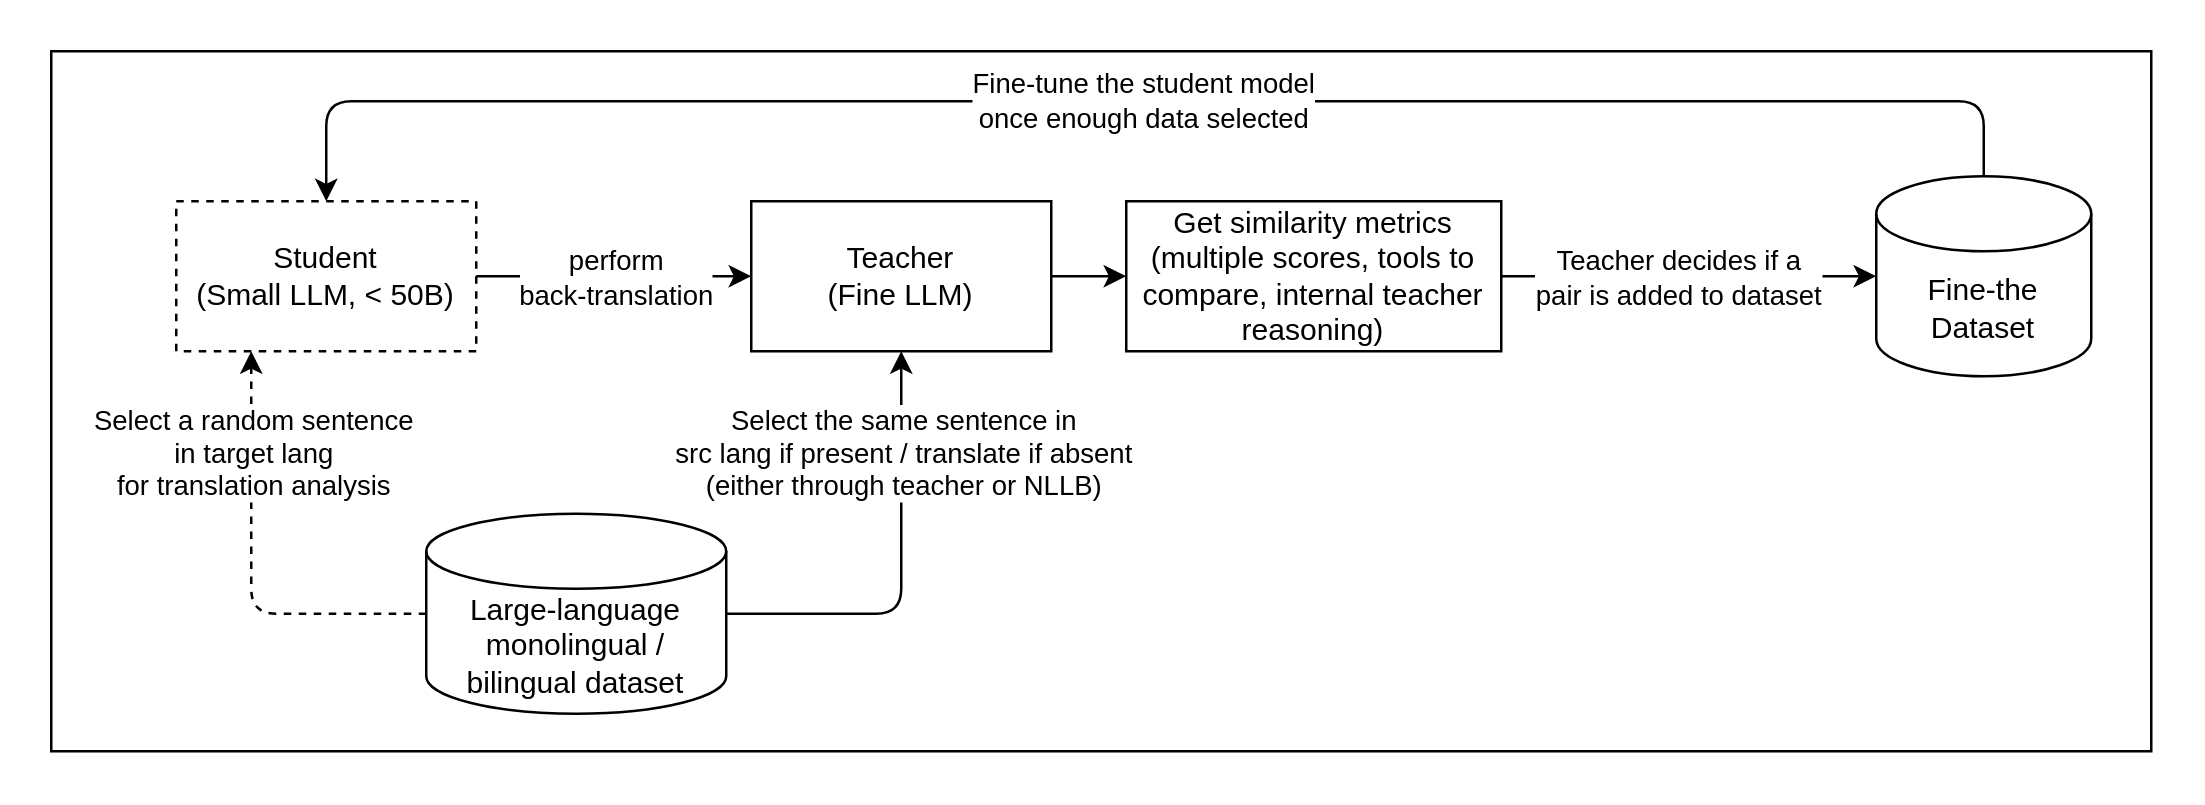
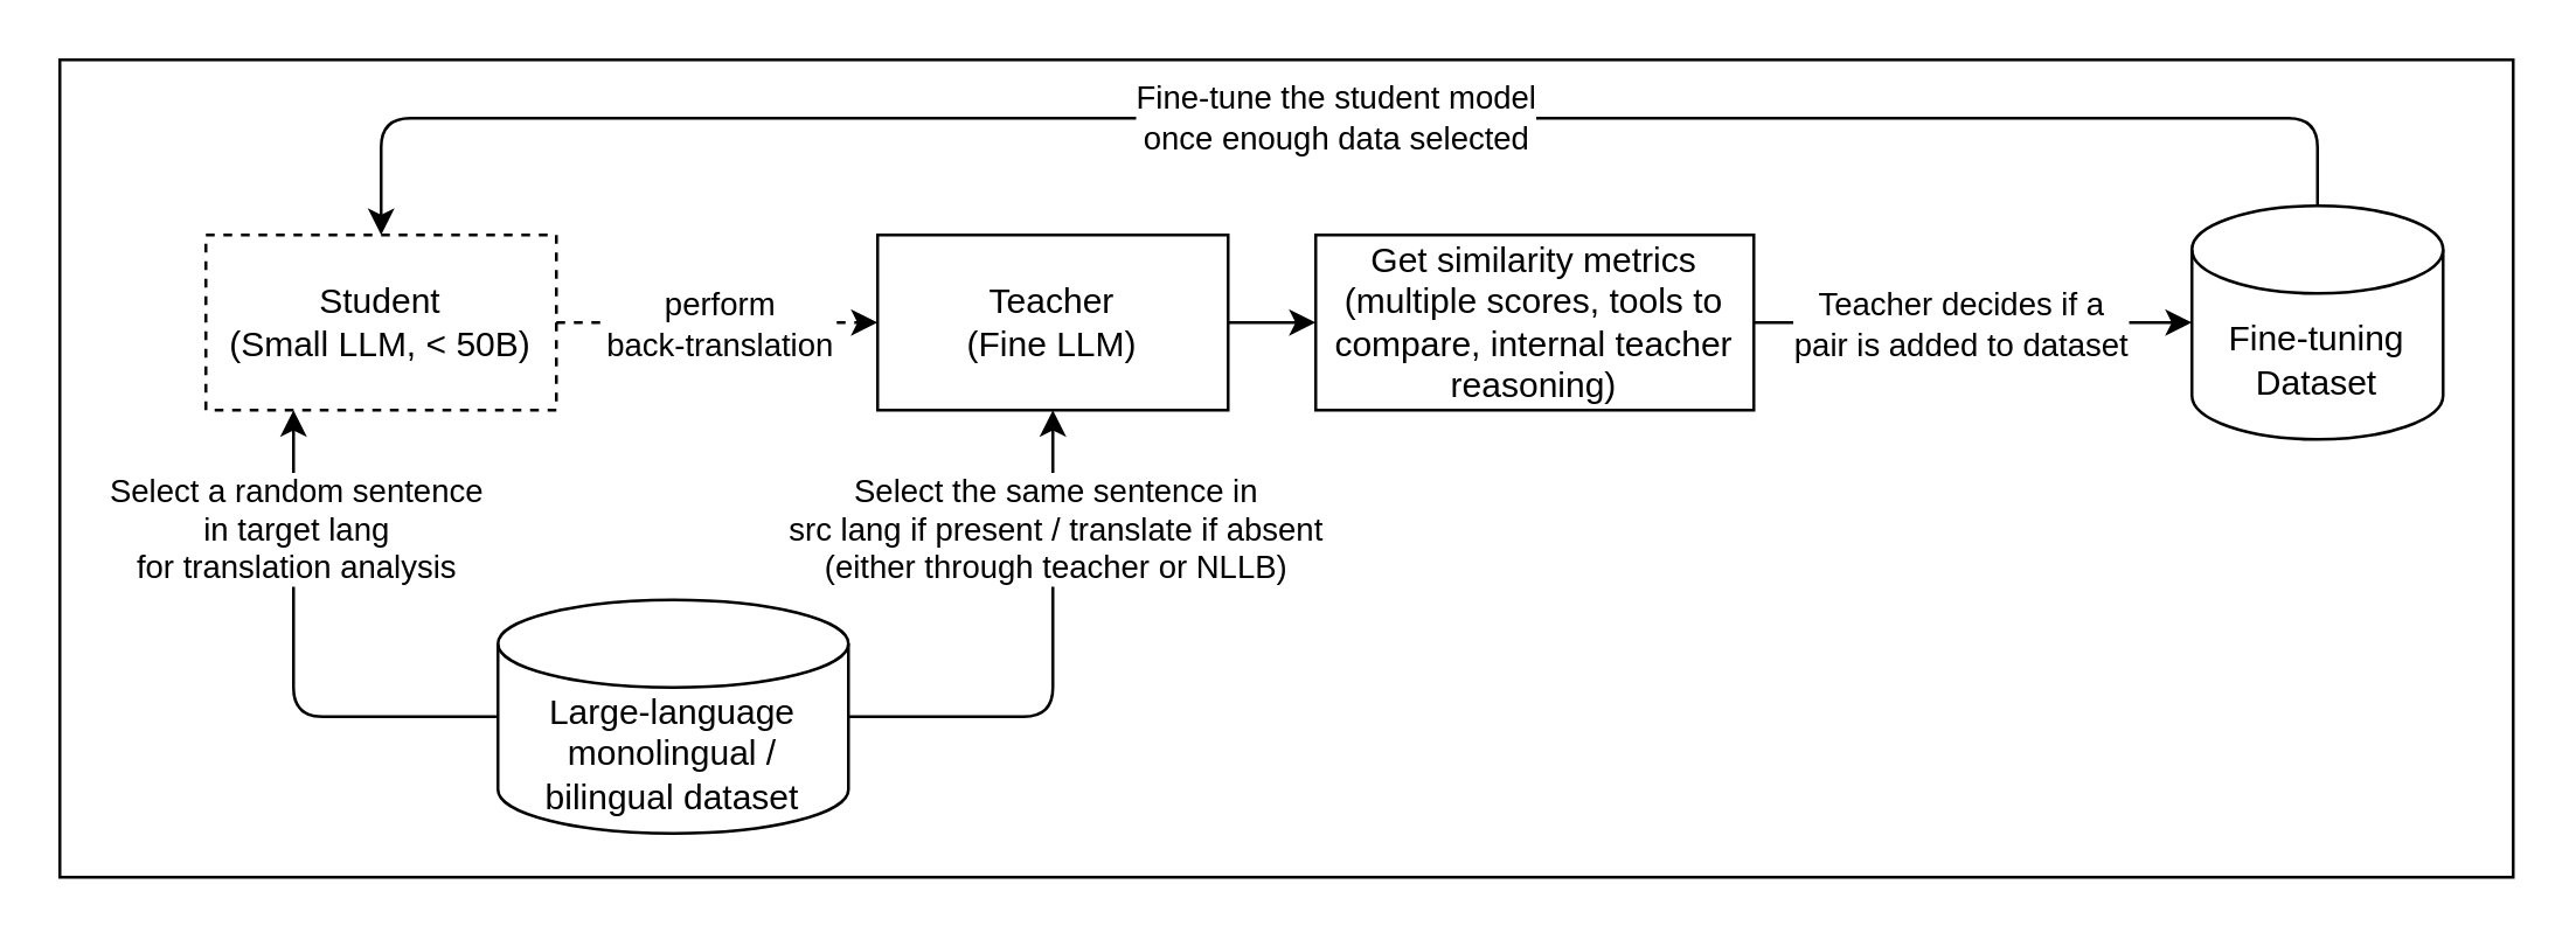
  <mxCell id="0" />
  <mxCell id="1" parent="0" />
  <mxCell id="2" value="" style="rounded=0;whiteSpace=wrap;html=1;" parent="1" vertex="1"><mxGeometry y="20" width="840" height="280" as="geometry" x="20" /></mxCell>
  <mxCell id="3" value="Student&lt;br&gt;&lt;div&gt;(Small LLM, &amp;lt; 50B)&lt;/div&gt;" style="rounded=0;whiteSpace=wrap;html=1;dashed=1;" parent="1" vertex="1"><mxGeometry x="70" y="80" width="120" height="60" as="geometry" /></mxCell>
  <mxCell id="4" value="Large-language monolingual / bilingual dataset" style="shape=cylinder3;whiteSpace=wrap;html=1;boundedLbl=1;backgroundOutline=1;size=15;" parent="1" vertex="1"><mxGeometry x="170" y="205" width="120" height="80" as="geometry" /></mxCell>
- <mxCell id="5" value="" style="endArrow=classic;html=1;exitX=1;exitY=0.5;exitDx=0;exitDy=0;entryX=0;entryY=0.5;entryDx=0;entryDy=0;" parent="1" source="3" target="13" edge="1"><mxGeometry width="50" height="50" relative="1" as="geometry"><mxPoint x="360" y="60" as="sourcePoint" /><mxPoint x="410" y="10" as="targetPoint" /></mxGeometry></mxCell>
+ <mxCell id="5" value="" style="endArrow=classic;html=1;exitX=1;exitY=0.5;exitDx=0;exitDy=0;entryX=0;entryY=0.5;entryDx=0;entryDy=0;dashed=1;" parent="1" source="3" target="13" edge="1"><mxGeometry width="50" height="50" relative="1" as="geometry"><mxPoint x="360" y="60" as="sourcePoint" /><mxPoint x="410" y="10" as="targetPoint" /></mxGeometry></mxCell>
  <mxCell id="6" value="perform&lt;br&gt;back-translation" style="edgeLabel;html=1;align=center;verticalAlign=middle;resizable=0;points=[];" parent="5" vertex="1" connectable="0"><mxGeometry relative="1" as="geometry"><mxPoint as="offset" /></mxGeometry></mxCell>
- <mxCell id="7" value="&lt;div&gt;Fine-the&lt;/div&gt;Dataset" style="shape=cylinder3;whiteSpace=wrap;html=1;boundedLbl=1;backgroundOutline=1;size=15;" parent="1" vertex="1"><mxGeometry x="750" y="70" width="86" height="80" as="geometry" /></mxCell>
+ <mxCell id="7" value="&lt;div&gt;Fine-tuning&lt;/div&gt;Dataset" style="shape=cylinder3;whiteSpace=wrap;html=1;boundedLbl=1;backgroundOutline=1;size=15;" parent="1" vertex="1"><mxGeometry x="750" y="70" width="86" height="80" as="geometry" /></mxCell>
  <mxCell id="8" value="" style="endArrow=classic;html=1;exitX=0.5;exitY=0;exitDx=0;exitDy=0;entryX=0.5;entryY=0;entryDx=0;entryDy=0;exitPerimeter=0;" parent="1" source="7" target="3" edge="1"><mxGeometry width="50" height="50" relative="1" as="geometry"><mxPoint x="930" y="80" as="sourcePoint" /><mxPoint x="410" y="50" as="targetPoint" /><Array as="points"><mxPoint x="793" y="40" /><mxPoint x="130" y="40" /></Array></mxGeometry></mxCell>
  <mxCell id="9" value="Fine-tune the student model&lt;br&gt;once enough data selected" style="edgeLabel;html=1;align=center;verticalAlign=middle;resizable=0;points=[];" parent="8" vertex="1" connectable="0"><mxGeometry y="-1" relative="1" as="geometry"><mxPoint as="offset" /></mxGeometry></mxCell>
  <mxCell id="10" value="Get similarity metrics (multiple scores, tools to compare, internal teacher reasoning)" style="rounded=0;whiteSpace=wrap;html=1;" parent="1" vertex="1"><mxGeometry x="450" y="80" width="150" height="60" as="geometry" /></mxCell>
- <mxCell id="11" value="" style="endArrow=classic;html=1;entryX=0.25;entryY=1;entryDx=0;entryDy=0;exitX=0;exitY=0.5;exitDx=0;exitDy=0;exitPerimeter=0;dashed=1;" parent="1" source="4" target="3" edge="1"><mxGeometry width="50" height="50" relative="1" as="geometry"><mxPoint x="350" y="330" as="sourcePoint" /><mxPoint x="400" y="280" as="targetPoint" /><Array as="points"><mxPoint x="100" y="245" /></Array></mxGeometry></mxCell>
+ <mxCell id="11" value="" style="endArrow=classic;html=1;entryX=0.25;entryY=1;entryDx=0;entryDy=0;exitX=0;exitY=0.5;exitDx=0;exitDy=0;exitPerimeter=0;" parent="1" source="4" target="3" edge="1"><mxGeometry width="50" height="50" relative="1" as="geometry"><mxPoint x="350" y="330" as="sourcePoint" /><mxPoint x="400" y="280" as="targetPoint" /><Array as="points"><mxPoint x="100" y="245" /></Array></mxGeometry></mxCell>
  <mxCell id="12" value="Select a random sentence&lt;div&gt;in target lang &lt;br&gt;for translation analysis&lt;/div&gt;" style="edgeLabel;html=1;align=center;verticalAlign=middle;resizable=0;points=[];" parent="11" vertex="1" connectable="0"><mxGeometry x="-0.061" y="-1" relative="1" as="geometry"><mxPoint x="-1" y="-53" as="offset" /></mxGeometry></mxCell>
  <mxCell id="13" value="Teacher&lt;div&gt;(Fine LLM)&lt;/div&gt;" style="rounded=0;whiteSpace=wrap;html=1;" vertex="1" parent="1"><mxGeometry x="300" y="80" width="120" height="60" as="geometry" /></mxCell>
  <mxCell id="14" value="" style="endArrow=classic;html=1;exitX=1;exitY=0.5;exitDx=0;exitDy=0;entryX=0;entryY=0.5;entryDx=0;entryDy=0;" edge="1" parent="1" source="13" target="10"><mxGeometry width="50" height="50" relative="1" as="geometry"><mxPoint x="430" y="180" as="sourcePoint" /><mxPoint x="480" y="130" as="targetPoint" /></mxGeometry></mxCell>
  <mxCell id="15" value="" style="endArrow=classic;html=1;exitX=1;exitY=0.5;exitDx=0;exitDy=0;exitPerimeter=0;" edge="1" parent="1" source="4"><mxGeometry width="50" height="50" relative="1" as="geometry"><mxPoint x="430" y="180" as="sourcePoint" /><mxPoint x="360" y="140" as="targetPoint" /><Array as="points"><mxPoint x="360" y="245" /></Array></mxGeometry></mxCell>
  <mxCell id="16" value="Select the same sentence in&lt;br&gt;src lang if present / translate if absent&lt;div&gt;(either through teacher or NLLB)&lt;/div&gt;" style="edgeLabel;html=1;align=center;verticalAlign=middle;resizable=0;points=[];" vertex="1" connectable="0" parent="15"><mxGeometry x="0.633" y="-1" relative="1" as="geometry"><mxPoint x="-1" y="8" as="offset" /></mxGeometry></mxCell>
  <mxCell id="17" value="" style="endArrow=classic;html=1;exitX=1;exitY=0.5;exitDx=0;exitDy=0;entryX=0;entryY=0.5;entryDx=0;entryDy=0;entryPerimeter=0;" edge="1" parent="1" source="10" target="7"><mxGeometry width="50" height="50" relative="1" as="geometry"><mxPoint x="430" y="180" as="sourcePoint" /><mxPoint x="480" y="130" as="targetPoint" /><Array as="points"><mxPoint x="630" y="110" /></Array></mxGeometry></mxCell>
  <mxCell id="18" value="Teacher decides if a&lt;br&gt;pair is added to dataset" style="edgeLabel;html=1;align=center;verticalAlign=middle;resizable=0;points=[];" vertex="1" connectable="0" parent="17"><mxGeometry x="0.176" relative="1" as="geometry"><mxPoint x="-18" as="offset" /></mxGeometry></mxCell>
